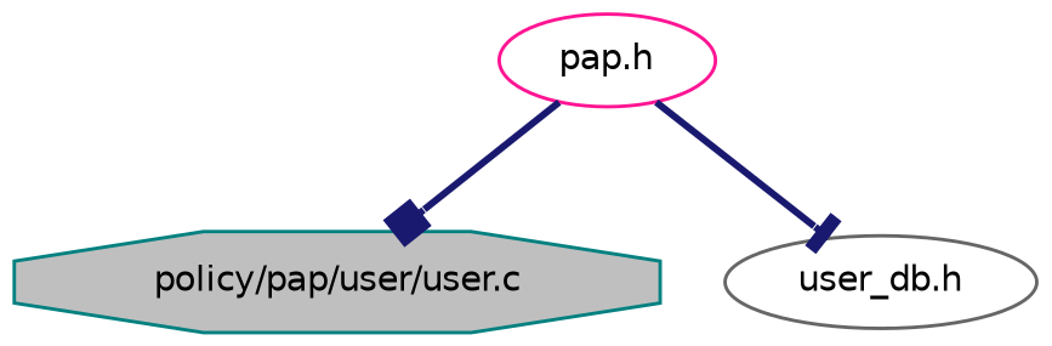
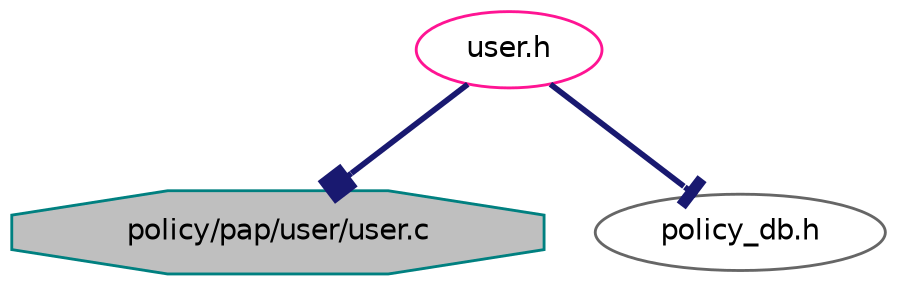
  digraph {
    node [fillcolor=white fontname=Helvetica fontsize=10 shape=ellipse style=filled]
    edge [color=midnightblue fontname=Helvetica fontsize=10 labelfontname=Helvetica labelfontsize=10 style=bold]
    n1 [color=teal fillcolor=grey75 fontcolor=black height=0.2 label="policy/pap/user/user.c" shape=octagon width=0.4]
-   n2 [color=deeppink height=0.2 label="pap.h" width=0.4]
-   n3 [color=gray40 height=0.2 label="user_db.h" width=0.4]
+   n2 [color=deeppink height=0.2 label="user.h" width=0.4]
+   n3 [color=gray40 height=0.2 label="policy_db.h" width=0.4]
    n2 -> n1 [arrowhead=box]
    n2 -> n3 [arrowhead=tee]
  }
